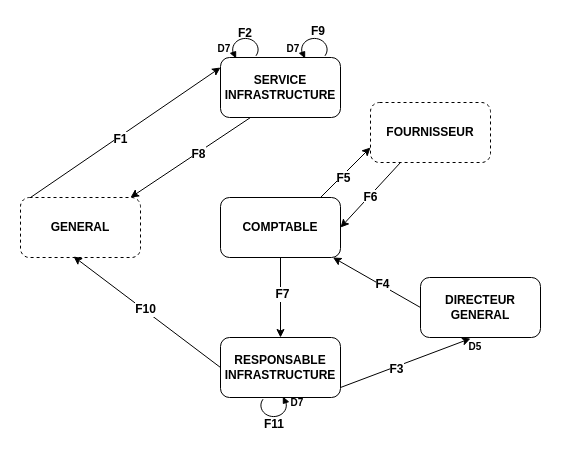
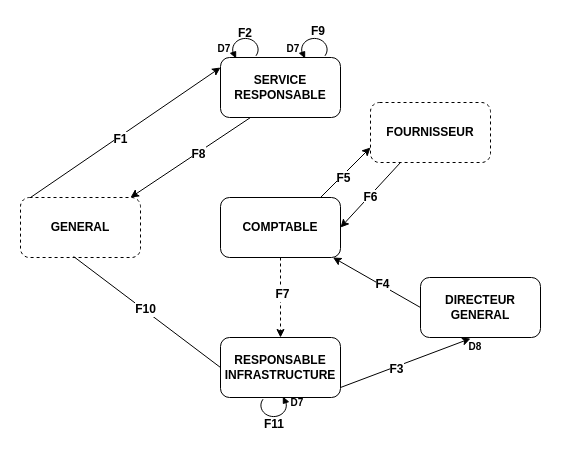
  <mxCell id="0" />
  <mxCell id="1" parent="0" />
  <mxCell id="2" value="&lt;b&gt;DIRECTEUR GENERAL&lt;/b&gt;" style="rounded=1;whiteSpace=wrap;html=1;" vertex="1" parent="1"><mxGeometry x="420" y="277" width="120" height="60" as="geometry" /></mxCell>
  <mxCell id="3" value="&lt;b&gt;FOURNISSEUR&lt;/b&gt;" style="rounded=1;whiteSpace=wrap;html=1;dashed=1;" vertex="1" parent="1"><mxGeometry x="370" y="102" width="120" height="60" as="geometry" /></mxCell>
  <mxCell id="4" value="&lt;b&gt;GENERAL&lt;/b&gt;" style="rounded=1;whiteSpace=wrap;html=1;dashed=1;" vertex="1" parent="1"><mxGeometry x="20" y="197" width="120" height="60" as="geometry" /></mxCell>
  <mxCell id="5" value="&lt;b&gt;COMPTABLE&lt;/b&gt;" style="rounded=1;whiteSpace=wrap;html=1;" vertex="1" parent="1"><mxGeometry x="220" y="197" width="120" height="60" as="geometry" /></mxCell>
- <mxCell id="6" value="&lt;b&gt;SERVICE INFRASTRUCTURE&lt;/b&gt;" style="rounded=1;whiteSpace=wrap;html=1;" vertex="1" parent="1"><mxGeometry x="220" y="57" width="120" height="60" as="geometry" /></mxCell>
+ <mxCell id="6" value="&lt;b&gt;SERVICE RESPONSABLE&lt;/b&gt;" style="rounded=1;whiteSpace=wrap;html=1;" vertex="1" parent="1"><mxGeometry x="220" y="57" width="120" height="60" as="geometry" /></mxCell>
  <mxCell id="7" value="&lt;b&gt;RESPONSABLE INFRASTRUCTURE&lt;/b&gt;" style="rounded=1;whiteSpace=wrap;html=1;" vertex="1" parent="1"><mxGeometry x="220" y="337" width="120" height="60" as="geometry" /></mxCell>
  <mxCell id="8" value="" style="endArrow=classic;html=1;rounded=0;" edge="1" parent="1"><mxGeometry width="50" height="50" relative="1" as="geometry"><mxPoint x="30" y="197" as="sourcePoint" /><mxPoint x="220" y="67" as="targetPoint" /></mxGeometry></mxCell>
  <mxCell id="9" value="&lt;font style=&quot;font-size: 12px;&quot;&gt;&lt;b&gt;F1&lt;/b&gt;&lt;/font&gt;" style="edgeLabel;html=1;align=center;verticalAlign=middle;resizable=0;points=[];" vertex="1" connectable="0" parent="8"><mxGeometry x="-0.072" y="-2" relative="1" as="geometry"><mxPoint as="offset" /></mxGeometry></mxCell>
  <mxCell id="10" value="" style="verticalLabelPosition=bottom;shadow=0;dashed=0;align=center;html=1;verticalAlign=top;shape=mxgraph.electrical.rot_mech.verticalLabelPosition=bottom;shadow=0;dashed=0;align=center;fillColor=strokeColor;html=1;verticalAlign=top;strokeWidth=1;shape=mxgraph.electrical.rot_mech.rotation;rotation=-180;" vertex="1" parent="1"><mxGeometry x="230" y="37" width="29" height="20" as="geometry" /></mxCell>
  <mxCell id="11" value="" style="endArrow=classic;html=1;rounded=0;entryX=0.417;entryY=1.017;entryDx=0;entryDy=0;entryPerimeter=0;" edge="1" parent="1" target="2"><mxGeometry width="50" height="50" relative="1" as="geometry"><mxPoint x="340" y="387" as="sourcePoint" /><mxPoint x="390" y="337" as="targetPoint" /></mxGeometry></mxCell>
  <mxCell id="12" value="&lt;b&gt;&lt;font style=&quot;font-size: 12px;&quot;&gt;F3&lt;/font&gt;&lt;/b&gt;" style="edgeLabel;html=1;align=center;verticalAlign=middle;resizable=0;points=[];" vertex="1" connectable="0" parent="11"><mxGeometry x="-0.149" y="-2" relative="1" as="geometry"><mxPoint as="offset" /></mxGeometry></mxCell>
  <mxCell id="13" value="" style="endArrow=classic;html=1;rounded=0;exitX=0;exitY=0.5;exitDx=0;exitDy=0;" edge="1" parent="1" source="2" target="5"><mxGeometry width="50" height="50" relative="1" as="geometry"><mxPoint x="420" y="267" as="sourcePoint" /><mxPoint x="470" y="217" as="targetPoint" /></mxGeometry></mxCell>
  <mxCell id="14" value="&lt;b&gt;&lt;font style=&quot;font-size: 12px;&quot;&gt;F4&lt;/font&gt;&lt;/b&gt;" style="edgeLabel;html=1;align=center;verticalAlign=middle;resizable=0;points=[];" vertex="1" connectable="0" parent="13"><mxGeometry x="-0.102" y="-1" relative="1" as="geometry"><mxPoint as="offset" /></mxGeometry></mxCell>
  <mxCell id="15" value="" style="endArrow=classic;html=1;rounded=0;entryX=0;entryY=0.75;entryDx=0;entryDy=0;" edge="1" parent="1" target="3"><mxGeometry width="50" height="50" relative="1" as="geometry"><mxPoint x="320" y="197" as="sourcePoint" /><mxPoint x="370" y="147" as="targetPoint" /></mxGeometry></mxCell>
  <mxCell id="16" value="&lt;b&gt;&lt;font style=&quot;font-size: 12px;&quot;&gt;F5&lt;/font&gt;&lt;/b&gt;" style="edgeLabel;html=1;align=center;verticalAlign=middle;resizable=0;points=[];" vertex="1" connectable="0" parent="15"><mxGeometry x="-0.15" y="-2" relative="1" as="geometry"><mxPoint as="offset" /></mxGeometry></mxCell>
  <mxCell id="17" value="" style="endArrow=classic;html=1;rounded=0;exitX=0.25;exitY=1;exitDx=0;exitDy=0;" edge="1" parent="1" source="3"><mxGeometry width="50" height="50" relative="1" as="geometry"><mxPoint x="420" y="197" as="sourcePoint" /><mxPoint x="340" y="227" as="targetPoint" /></mxGeometry></mxCell>
  <mxCell id="18" value="&lt;font style=&quot;font-size: 12px;&quot;&gt;&lt;b&gt;F6&lt;/b&gt;&lt;/font&gt;" style="edgeLabel;html=1;align=center;verticalAlign=middle;resizable=0;points=[];" vertex="1" connectable="0" parent="17"><mxGeometry x="0.024" relative="1" as="geometry"><mxPoint y="1" as="offset" /></mxGeometry></mxCell>
- <mxCell id="19" value="" style="endArrow=classic;html=1;rounded=0;exitX=0.5;exitY=1;exitDx=0;exitDy=0;entryX=0.5;entryY=0;entryDx=0;entryDy=0;" edge="1" parent="1" source="5" target="7"><mxGeometry width="50" height="50" relative="1" as="geometry"><mxPoint x="120" y="357" as="sourcePoint" /><mxPoint x="170" y="307" as="targetPoint" /></mxGeometry></mxCell>
+ <mxCell id="19" value="" style="endArrow=classic;html=1;rounded=0;exitX=0.5;exitY=1;exitDx=0;exitDy=0;entryX=0.5;entryY=0;entryDx=0;entryDy=0;dashed=1;" edge="1" parent="1" source="5" target="7"><mxGeometry width="50" height="50" relative="1" as="geometry"><mxPoint x="120" y="357" as="sourcePoint" /><mxPoint x="170" y="307" as="targetPoint" /></mxGeometry></mxCell>
  <mxCell id="20" value="&lt;b&gt;&lt;font style=&quot;font-size: 12px;&quot;&gt;F7&lt;/font&gt;&lt;/b&gt;" style="edgeLabel;html=1;align=center;verticalAlign=middle;resizable=0;points=[];" vertex="1" connectable="0" parent="19"><mxGeometry x="-0.1" y="1" relative="1" as="geometry"><mxPoint as="offset" /></mxGeometry></mxCell>
  <mxCell id="21" value="" style="endArrow=classic;html=1;rounded=0;exitX=0.25;exitY=1;exitDx=0;exitDy=0;" edge="1" parent="1" source="6"><mxGeometry width="50" height="50" relative="1" as="geometry"><mxPoint x="140" y="187" as="sourcePoint" /><mxPoint x="130" y="197" as="targetPoint" /></mxGeometry></mxCell>
  <mxCell id="22" value="&lt;font style=&quot;font-size: 12px;&quot;&gt;&lt;b&gt;F8&lt;/b&gt;&lt;/font&gt;" style="edgeLabel;html=1;align=center;verticalAlign=middle;resizable=0;points=[];" vertex="1" connectable="0" parent="21"><mxGeometry x="-0.104" y="1" relative="1" as="geometry"><mxPoint x="1" as="offset" /></mxGeometry></mxCell>
  <mxCell id="23" value="" style="verticalLabelPosition=bottom;shadow=0;dashed=0;align=center;html=1;verticalAlign=top;shape=mxgraph.electrical.rot_mech.verticalLabelPosition=bottom;shadow=0;dashed=0;align=center;fillColor=strokeColor;html=1;verticalAlign=top;strokeWidth=1;shape=mxgraph.electrical.rot_mech.rotation;rotation=-180;" vertex="1" parent="1"><mxGeometry x="299" y="37" width="29" height="20" as="geometry" /></mxCell>
- <mxCell id="24" value="" style="endArrow=classic;html=1;rounded=0;exitX=0;exitY=0.5;exitDx=0;exitDy=0;entryX=0.442;entryY=0.983;entryDx=0;entryDy=0;entryPerimeter=0;" edge="1" parent="1" source="7" target="4"><mxGeometry width="50" height="50" relative="1" as="geometry"><mxPoint x="60" y="357" as="sourcePoint" /><mxPoint x="110" y="307" as="targetPoint" /></mxGeometry></mxCell>
+ <mxCell id="24" value="" style="endArrow=none;html=1;rounded=0;exitX=0;exitY=0.5;exitDx=0;exitDy=0;entryX=0.442;entryY=0.983;entryDx=0;entryDy=0;entryPerimeter=0;" edge="1" parent="1" source="7" target="4"><mxGeometry width="50" height="50" relative="1" as="geometry"><mxPoint x="60" y="357" as="sourcePoint" /><mxPoint x="110" y="307" as="targetPoint" /></mxGeometry></mxCell>
  <mxCell id="25" value="&lt;font style=&quot;font-size: 12px;&quot;&gt;&lt;b&gt;F10&lt;/b&gt;&lt;/font&gt;" style="edgeLabel;html=1;align=center;verticalAlign=middle;resizable=0;points=[];" vertex="1" connectable="0" parent="24"><mxGeometry x="0.045" y="-1" relative="1" as="geometry"><mxPoint as="offset" /></mxGeometry></mxCell>
  <mxCell id="26" value="" style="verticalLabelPosition=bottom;shadow=0;dashed=0;align=center;html=1;verticalAlign=top;shape=mxgraph.electrical.rot_mech.verticalLabelPosition=bottom;shadow=0;dashed=0;align=center;fillColor=strokeColor;html=1;verticalAlign=top;strokeWidth=1;shape=mxgraph.electrical.rot_mech.rotation;rotation=0;" vertex="1" parent="1"><mxGeometry x="259" y="397" width="29" height="20" as="geometry" /></mxCell>
  <mxCell id="27" value="&lt;b&gt;F2&lt;/b&gt;" style="text;html=1;strokeColor=none;fillColor=none;align=center;verticalAlign=middle;whiteSpace=wrap;rounded=0;" vertex="1" parent="1"><mxGeometry x="234.5" y="23" width="20" height="20" as="geometry" /></mxCell>
  <mxCell id="28" value="&lt;font style=&quot;font-size: 10px;&quot;&gt;&lt;b&gt;D7&lt;/b&gt;&lt;/font&gt;" style="text;html=1;strokeColor=none;fillColor=none;align=center;verticalAlign=middle;whiteSpace=wrap;rounded=0;" vertex="1" parent="1"><mxGeometry x="213.5" y="40.5" width="20" height="15" as="geometry" /></mxCell>
- <mxCell id="29" value="&lt;font style=&quot;font-size: 10px;&quot;&gt;&lt;b&gt;D5&lt;/b&gt;&lt;/font&gt;" style="text;html=1;strokeColor=none;fillColor=none;align=center;verticalAlign=middle;whiteSpace=wrap;rounded=0;" vertex="1" parent="1"><mxGeometry x="465" y="336" width="20" height="20" as="geometry" /></mxCell>
+ <mxCell id="29" value="&lt;font style=&quot;font-size: 10px;&quot;&gt;&lt;b&gt;D8&lt;/b&gt;&lt;/font&gt;" style="text;html=1;strokeColor=none;fillColor=none;align=center;verticalAlign=middle;whiteSpace=wrap;rounded=0;" vertex="1" parent="1"><mxGeometry x="465" y="336" width="20" height="20" as="geometry" /></mxCell>
  <mxCell id="30" value="&lt;b&gt;F9&lt;/b&gt;" style="text;html=1;strokeColor=none;fillColor=none;align=center;verticalAlign=middle;whiteSpace=wrap;rounded=0;" vertex="1" parent="1"><mxGeometry x="308" y="20.5" width="20" height="20" as="geometry" /></mxCell>
  <mxCell id="31" value="&lt;font style=&quot;font-size: 10px;&quot;&gt;&lt;b&gt;D7&lt;br&gt;&lt;/b&gt;&lt;/font&gt;" style="text;html=1;strokeColor=none;fillColor=none;align=center;verticalAlign=middle;whiteSpace=wrap;rounded=0;" vertex="1" parent="1"><mxGeometry x="278" y="38" width="30" height="20" as="geometry" /></mxCell>
  <mxCell id="32" value="&lt;b&gt;F11&lt;/b&gt;" style="text;html=1;strokeColor=none;fillColor=none;align=center;verticalAlign=middle;whiteSpace=wrap;rounded=0;" vertex="1" parent="1"><mxGeometry x="263.5" y="412" width="20" height="24" as="geometry" /></mxCell>
  <mxCell id="33" value="&lt;font style=&quot;font-size: 10px;&quot;&gt;&lt;b&gt;D7&lt;/b&gt;&lt;/font&gt;" style="text;html=1;strokeColor=none;fillColor=none;align=center;verticalAlign=middle;whiteSpace=wrap;rounded=0;" vertex="1" parent="1"><mxGeometry x="287" y="392" width="20" height="20" as="geometry" /></mxCell>
